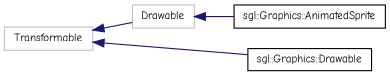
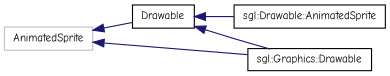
  digraph {
    fontname="Comic Neue"
    rankdir=LR
    node [color=grey75 fillcolor=white fontname="Comic Neue" fontsize=10 shape=record style=filled]
    edge [color=midnightblue dir=back fontname="Comic Neue" fontsize=10 labelfontname=Helvetica labelfontsize=10 style=solid]
-   n1 [height=0.2 label=Drawable width=0.4]
-   n2 [color=black height=0.2 label="sgl::Graphics::AnimatedSprite" width=0.4]
+   n1 [color=black height=0.2 label=Drawable width=0.4]
+   n2 [color=black height=0.2 label="sgl::Drawable::AnimatedSprite" width=0.4]
    n3 [color=black height=0.2 label="sgl::Graphics::Drawable" width=0.4]
-   n4 [height=0.2 label=Transformable width=0.4]
+   n4 [height=0.2 label=AnimatedSprite width=0.4]
    n1 -> n2
+   n1 -> n3
    n4 -> n1
    n4 -> n3
  }
